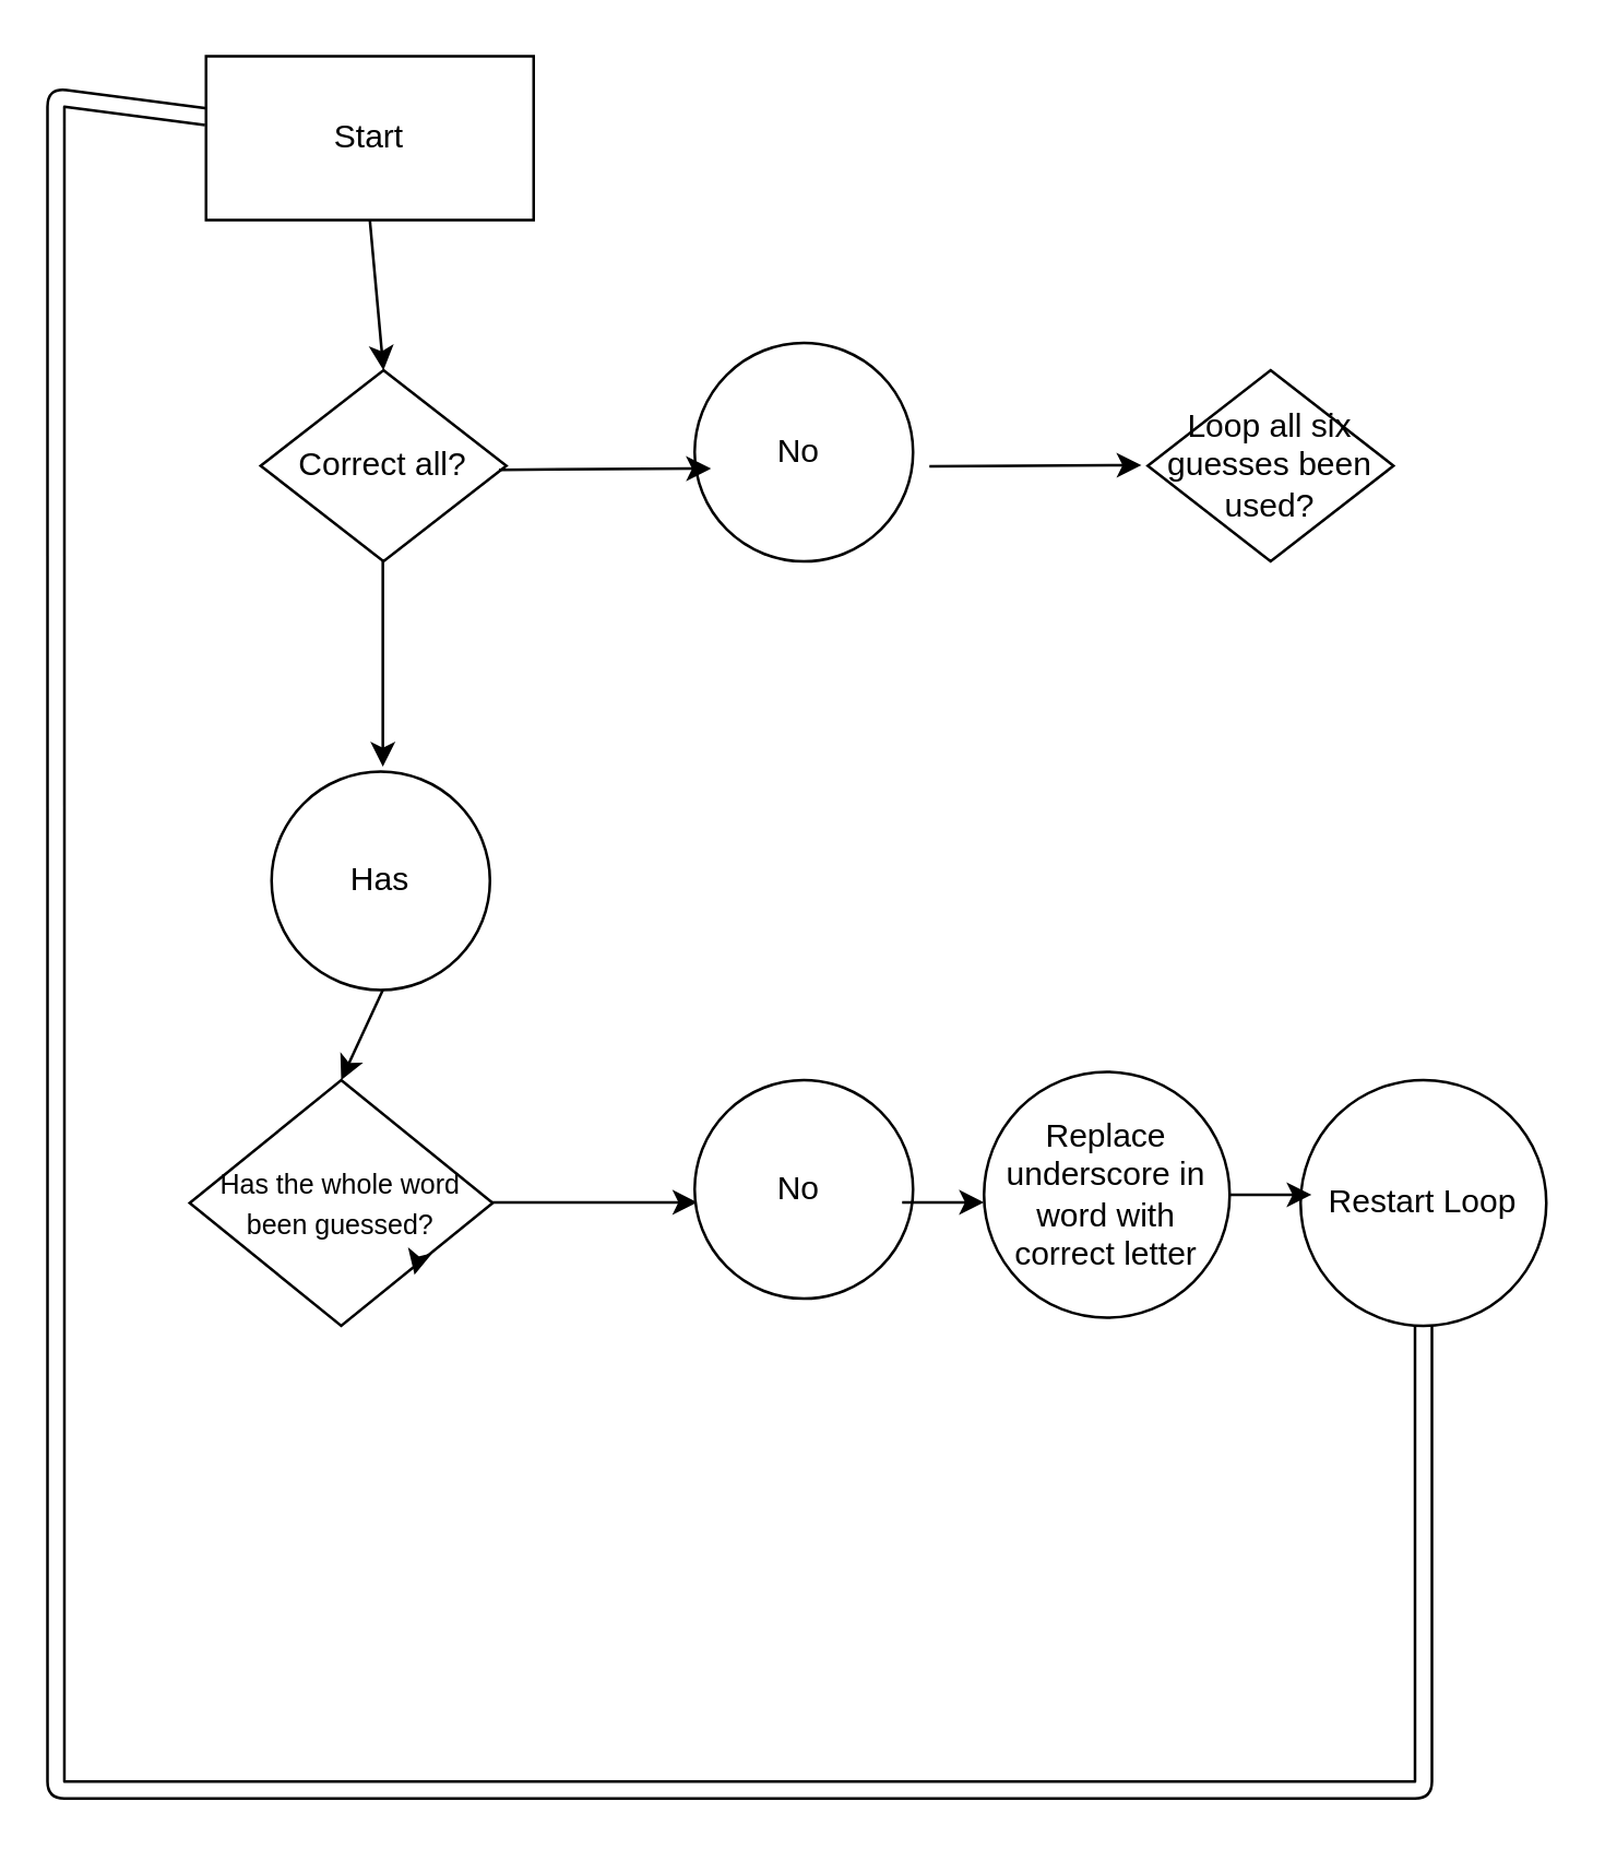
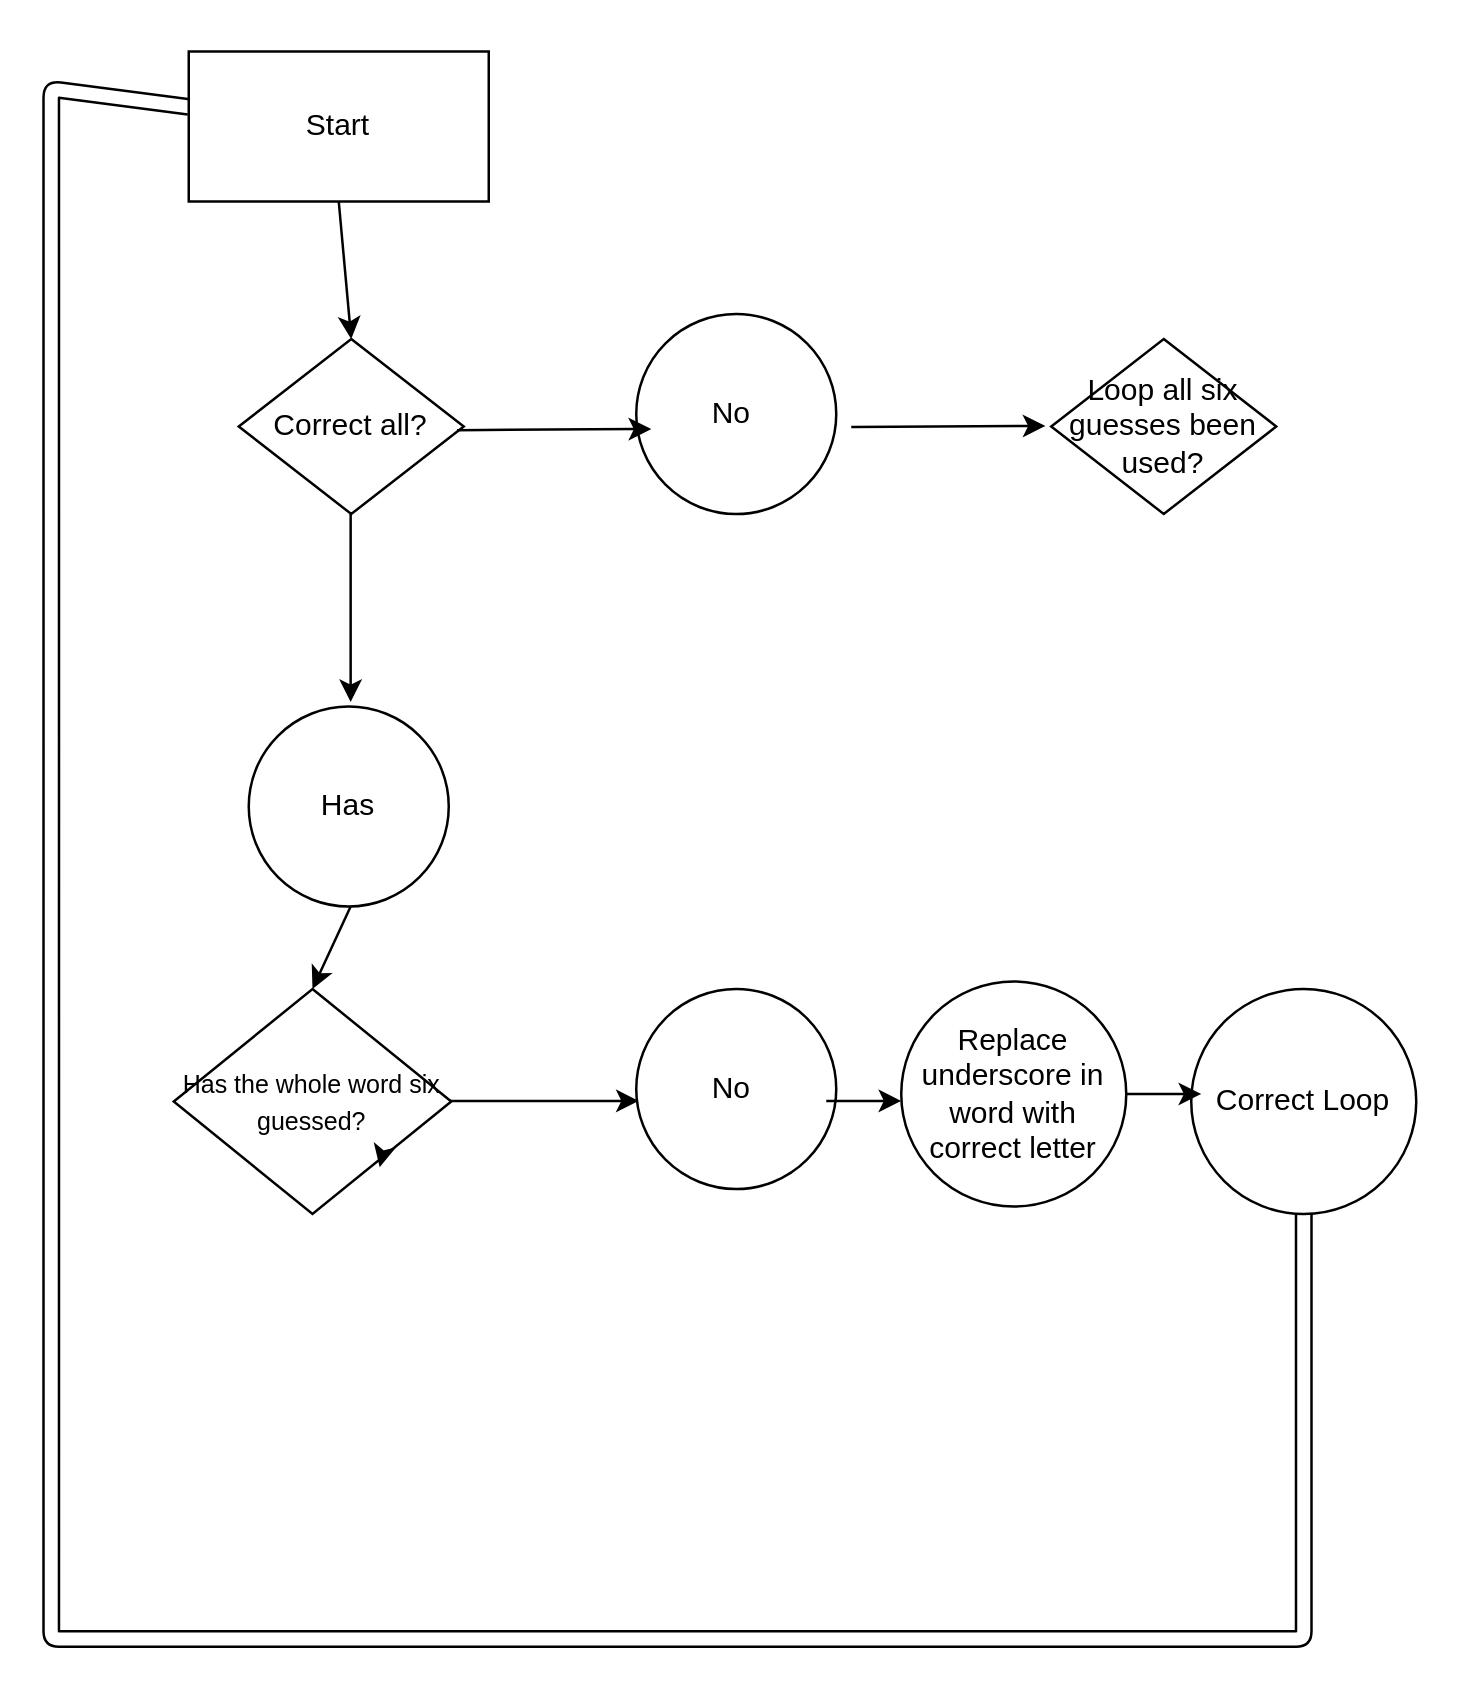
  <mxCell id="0" />
  <mxCell id="1" parent="0" />
  <mxCell id="2" value="Start" style="rounded=0;whiteSpace=wrap;html=1;" parent="1" vertex="1"><mxGeometry x="75" y="20" width="120" height="60" as="geometry" /></mxCell>
  <mxCell id="3" value="" style="endArrow=classic;html=1;exitX=0.5;exitY=1;exitDx=0;exitDy=0;" parent="1" source="2" edge="1"><mxGeometry width="50" height="50" relative="1" as="geometry"><mxPoint x="140" y="105" as="sourcePoint" /><mxPoint x="140" y="135" as="targetPoint" /></mxGeometry></mxCell>
  <mxCell id="4" value="Correct all?" style="rhombus;whiteSpace=wrap;html=1;" parent="1" vertex="1"><mxGeometry x="95" y="135" width="90" height="70" as="geometry" /></mxCell>
  <mxCell id="5" value="No&amp;nbsp;" style="ellipse;whiteSpace=wrap;html=1;aspect=fixed;" parent="1" vertex="1"><mxGeometry x="254" y="125" width="80" height="80" as="geometry" /></mxCell>
  <mxCell id="6" value="" style="endArrow=classic;html=1;" parent="1" edge="1"><mxGeometry width="50" height="50" relative="1" as="geometry"><mxPoint x="139.76" y="205" as="sourcePoint" /><mxPoint x="139.76" y="280.24" as="targetPoint" /></mxGeometry></mxCell>
  <mxCell id="7" value="Has" style="ellipse;whiteSpace=wrap;html=1;aspect=fixed;" parent="1" vertex="1"><mxGeometry x="99" y="282" width="80" height="80" as="geometry" /></mxCell>
  <mxCell id="8" value="" style="endArrow=classic;html=1;entryX=0.5;entryY=0;entryDx=0;entryDy=0;" parent="1" target="18" edge="1"><mxGeometry width="50" height="50" relative="1" as="geometry"><mxPoint x="139.76" y="362" as="sourcePoint" /><mxPoint x="139.76" y="397.24" as="targetPoint" /></mxGeometry></mxCell>
  <mxCell id="9" value="" style="endArrow=classic;html=1;" parent="1" edge="1"><mxGeometry width="50" height="50" relative="1" as="geometry"><mxPoint x="179" y="439.76" as="sourcePoint" /><mxPoint x="255" y="439.76" as="targetPoint" /></mxGeometry></mxCell>
  <mxCell id="10" value="No&amp;nbsp;" style="ellipse;whiteSpace=wrap;html=1;aspect=fixed;" parent="1" vertex="1"><mxGeometry x="254" y="395" width="80" height="80" as="geometry" /></mxCell>
  <mxCell id="11" value="" style="endArrow=classic;html=1;exitX=0.97;exitY=0.521;exitDx=0;exitDy=0;exitPerimeter=0;" parent="1" source="4" edge="1"><mxGeometry width="50" height="50" relative="1" as="geometry"><mxPoint x="220" y="205" as="sourcePoint" /><mxPoint x="260" y="171" as="targetPoint" /></mxGeometry></mxCell>
  <mxCell id="12" value="" style="endArrow=classic;html=1;exitX=0.97;exitY=0.521;exitDx=0;exitDy=0;exitPerimeter=0;" parent="1" edge="1"><mxGeometry width="50" height="50" relative="1" as="geometry"><mxPoint x="340" y="170.23" as="sourcePoint" /><mxPoint x="417.7" y="169.76" as="targetPoint" /></mxGeometry></mxCell>
  <mxCell id="13" value="Replace underscore in word with correct letter" style="ellipse;whiteSpace=wrap;html=1;aspect=fixed;" parent="1" vertex="1"><mxGeometry x="360" y="392" width="90" height="90" as="geometry" /></mxCell>
- <mxCell id="14" value="Restart Loop&lt;br&gt;" style="ellipse;whiteSpace=wrap;html=1;aspect=fixed;" parent="1" vertex="1"><mxGeometry x="476" y="395" width="90" height="90" as="geometry" /></mxCell>
+ <mxCell id="14" value="Correct Loop&lt;br&gt;" style="ellipse;whiteSpace=wrap;html=1;aspect=fixed;" parent="1" vertex="1"><mxGeometry x="476" y="395" width="90" height="90" as="geometry" /></mxCell>
  <mxCell id="15" value="" style="endArrow=classic;html=1;" parent="1" edge="1"><mxGeometry width="50" height="50" relative="1" as="geometry"><mxPoint x="450" y="437" as="sourcePoint" /><mxPoint x="480" y="437" as="targetPoint" /></mxGeometry></mxCell>
  <mxCell id="16" value="" style="endArrow=classic;html=1;" parent="1" edge="1"><mxGeometry width="50" height="50" relative="1" as="geometry"><mxPoint x="330" y="439.76" as="sourcePoint" /><mxPoint x="360" y="439.76" as="targetPoint" /></mxGeometry></mxCell>
  <mxCell id="17" value="" style="shape=link;html=1;width=6.19;" parent="1" source="14" target="2" edge="1"><mxGeometry width="100" relative="1" as="geometry"><mxPoint x="-20" y="34.76" as="sourcePoint" /><mxPoint x="20" y="35" as="targetPoint" /><Array as="points"><mxPoint x="521" y="505" /><mxPoint x="521" y="655" /><mxPoint x="80" y="655" /><mxPoint x="20" y="655" /><mxPoint x="20" y="295" /><mxPoint x="20" y="35" /></Array></mxGeometry></mxCell>
- <mxCell id="18" value="&lt;span&gt;&lt;font style=&quot;font-size: 10px&quot;&gt;Has the whole word been guessed?&lt;/font&gt;&lt;/span&gt;" style="rhombus;whiteSpace=wrap;html=1;" parent="1" vertex="1"><mxGeometry x="69" y="395" width="111" height="90" as="geometry" /></mxCell>
+ <mxCell id="18" value="&lt;span&gt;&lt;font style=&quot;font-size: 10px&quot;&gt;Has the whole word six guessed?&lt;/font&gt;&lt;/span&gt;" style="rhombus;whiteSpace=wrap;html=1;" parent="1" vertex="1"><mxGeometry x="69" y="395" width="111" height="90" as="geometry" /></mxCell>
  <mxCell id="19" style="edgeStyle=orthogonalEdgeStyle;rounded=0;orthogonalLoop=1;jettySize=auto;html=1;exitX=1;exitY=1;exitDx=0;exitDy=0;entryX=0.742;entryY=0.792;entryDx=0;entryDy=0;entryPerimeter=0;" parent="1" source="18" target="18" edge="1"><mxGeometry relative="1" as="geometry" /></mxCell>
  <mxCell id="20" value="Loop all six guesses been used?" style="rhombus;whiteSpace=wrap;html=1;" parent="1" vertex="1"><mxGeometry x="420" y="135" width="90" height="70" as="geometry" /></mxCell>
